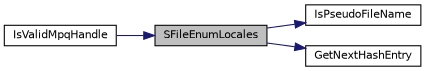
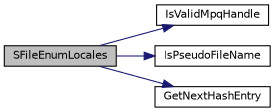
  digraph {
    rankdir=LR
    node [color=black fillcolor=white fontname=Helvetica fontsize=10 shape=record style=filled]
    edge [color=midnightblue fontname=Helvetica fontsize=10 labelfontname=Helvetica labelfontsize=10 style=solid]
    n1 [fillcolor=grey75 fontcolor=black height=0.2 label=SFileEnumLocales width=0.4]
    n2 [height=0.2 label=IsValidMpqHandle width=0.4]
    n3 [height=0.2 label=IsPseudoFileName width=0.4]
    n4 [height=0.2 label=GetNextHashEntry width=0.4]
-   n2 -> n1
+   n1 -> n2
    n1 -> n3
    n1 -> n4
  }
